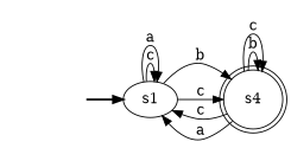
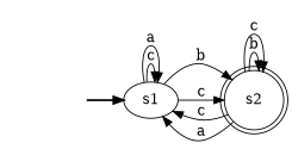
  digraph {
    rankdir=LR
    fakes1 [style=invisible]
    s1 [root=true]
-   s2 [shape=doublecircle label=s4]
+   s2 [shape=doublecircle]
    fakes1 -> s1 [style=bold]
    s1 -> s1 [label=c]
    s1 -> s1 [label=a]
    s1 -> s2 [label=b]
    s1 -> s2 [label=c]
    s2 -> s1 [label=c]
    s2 -> s1 [label=a]
    s2 -> s2 [label=b]
    s2 -> s2 [label=c]
  }
